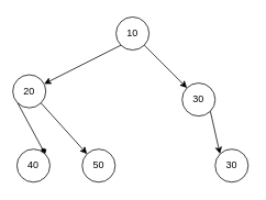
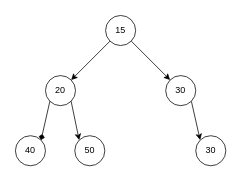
  <mxCell id="0" />
  <mxCell id="1" parent="0" />
  <mxCell id="2" style="edgeStyle=none;html=1;exitX=0;exitY=1;exitDx=0;exitDy=0;" edge="1" parent="1" source="4" target="5"><mxGeometry relative="1" as="geometry" /></mxCell>
  <mxCell id="3" style="edgeStyle=none;html=1;exitX=1;exitY=1;exitDx=0;exitDy=0;entryX=0;entryY=0;entryDx=0;entryDy=0;" edge="1" parent="1" source="4" target="7"><mxGeometry relative="1" as="geometry" /></mxCell>
- <mxCell id="4" value="10" style="ellipse;whiteSpace=wrap;html=1;aspect=fixed;" vertex="1" parent="1"><mxGeometry x="140" y="20" width="40" height="40" as="geometry" /></mxCell>
- <mxCell id="5" value="20" style="ellipse;whiteSpace=wrap;html=1;aspect=fixed;" vertex="1" parent="1"><mxGeometry x="15" y="90" width="40" height="40" as="geometry" /></mxCell>
+ <mxCell id="4" value="15" style="ellipse;whiteSpace=wrap;html=1;aspect=fixed;" vertex="1" parent="1"><mxGeometry x="140" y="20" width="40" height="40" as="geometry" /></mxCell>
+ <mxCell id="5" value="20" style="ellipse;whiteSpace=wrap;html=1;aspect=fixed;" vertex="1" parent="1"><mxGeometry x="60" y="100" width="40" height="40" as="geometry" /></mxCell>
  <mxCell id="6" style="edgeStyle=none;html=1;exitX=1;exitY=1;exitDx=0;exitDy=0;entryX=0;entryY=0;entryDx=0;entryDy=0;" edge="1" parent="1" source="7" target="12"><mxGeometry relative="1" as="geometry" /></mxCell>
  <mxCell id="7" value="30" style="ellipse;whiteSpace=wrap;html=1;aspect=fixed;" vertex="1" parent="1"><mxGeometry x="220" y="100" width="40" height="40" as="geometry" /></mxCell>
  <mxCell id="8" style="edgeStyle=none;html=1;exitX=0;exitY=1;exitDx=0;exitDy=0;entryX=1;entryY=0;entryDx=0;entryDy=0;endArrow=diamond;" edge="1" parent="1" source="5" target="9"><mxGeometry relative="1" as="geometry" /></mxCell>
  <mxCell id="9" value="40" style="ellipse;whiteSpace=wrap;html=1;aspect=fixed;" vertex="1" parent="1"><mxGeometry x="20" y="180" width="40" height="40" as="geometry" /></mxCell>
  <mxCell id="10" style="edgeStyle=none;html=1;exitX=1;exitY=1;exitDx=0;exitDy=0;entryX=0;entryY=0;entryDx=0;entryDy=0;" edge="1" parent="1" source="5" target="11"><mxGeometry relative="1" as="geometry" /></mxCell>
  <mxCell id="11" value="50" style="ellipse;whiteSpace=wrap;html=1;aspect=fixed;" vertex="1" parent="1"><mxGeometry x="99" y="180" width="40" height="40" as="geometry" /></mxCell>
  <mxCell id="12" value="30" style="ellipse;whiteSpace=wrap;html=1;aspect=fixed;" vertex="1" parent="1"><mxGeometry x="260" y="180" width="40" height="40" as="geometry" /></mxCell>
